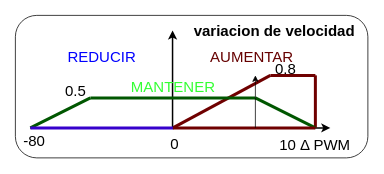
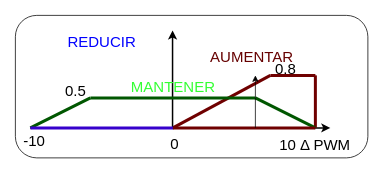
  <mxCell id="0" />
  <mxCell id="1" parent="0" />
  <mxCell id="2" value="" style="rounded=1;whiteSpace=wrap;html=1;fillColor=none;strokeColor=#000000;" parent="1" vertex="1"><mxGeometry x="20" y="20" width="470" height="190" as="geometry" /></mxCell>
  <mxCell id="3" value="" style="endArrow=classic;html=1;startArrow=none;startFill=0;endFill=1;strokeWidth=2;fontColor=#000000;strokeColor=#000000;" parent="1" edge="1"><mxGeometry width="50" height="50" relative="1" as="geometry"><mxPoint x="40" y="170" as="sourcePoint" /><mxPoint x="440" y="170" as="targetPoint" /></mxGeometry></mxCell>
  <mxCell id="4" value="0" style="edgeLabel;html=1;align=center;verticalAlign=middle;resizable=0;points=[];fontColor=#000000;fontSize=20;labelBackgroundColor=none;" parent="3" vertex="1" connectable="0"><mxGeometry x="-0.535" y="1" relative="1" as="geometry"><mxPoint x="98" y="21" as="offset" /></mxGeometry></mxCell>
  <mxCell id="5" value="10 Δ PWM" style="edgeLabel;align=center;verticalAlign=middle;resizable=0;points=[];fontColor=#000000;fontSize=20;labelBackgroundColor=none;" parent="3" vertex="1" connectable="0"><mxGeometry x="0.895" y="3" relative="1" as="geometry"><mxPoint y="23" as="offset" /></mxGeometry></mxCell>
  <mxCell id="6" value="" style="endArrow=none;html=1;fillColor=#008a00;strokeColor=#005700;strokeWidth=4;" parent="1" edge="1"><mxGeometry width="50" height="50" relative="1" as="geometry"><mxPoint x="40" y="170" as="sourcePoint" /><mxPoint x="120" y="130" as="targetPoint" /></mxGeometry></mxCell>
  <mxCell id="7" value="" style="endArrow=none;html=1;fillColor=#a20025;strokeColor=#6F0000;strokeWidth=4;" parent="1" edge="1"><mxGeometry width="50" height="50" relative="1" as="geometry"><mxPoint x="230" y="170" as="sourcePoint" /><mxPoint x="360" y="100" as="targetPoint" /></mxGeometry></mxCell>
  <mxCell id="8" value="" style="endArrow=none;html=1;fillColor=#a20025;strokeColor=#6F0000;strokeWidth=4;" parent="1" edge="1"><mxGeometry width="50" height="50" relative="1" as="geometry"><mxPoint x="420" y="170" as="sourcePoint" /><mxPoint x="420" y="100" as="targetPoint" /></mxGeometry></mxCell>
  <mxCell id="9" value="" style="endArrow=classic;html=1;startArrow=none;startFill=0;endFill=1;strokeWidth=2;fontColor=#000000;strokeColor=#000000;" parent="1" edge="1"><mxGeometry width="50" height="50" relative="1" as="geometry"><mxPoint x="229.57" y="170" as="sourcePoint" /><mxPoint x="229.57" y="40" as="targetPoint" /></mxGeometry></mxCell>
  <mxCell id="10" value="MANTENER" style="text;html=1;align=center;verticalAlign=middle;resizable=0;points=[];autosize=1;strokeColor=none;fillColor=none;fontColor=#33FF33;fontSize=20;" parent="1" vertex="1"><mxGeometry x="165" y="100" width="130" height="30" as="geometry" /></mxCell>
- <mxCell id="11" value="REDUCIR" style="text;html=1;align=center;verticalAlign=middle;resizable=0;points=[];autosize=1;fontColor=#0000FF;fontSize=20;" parent="1" vertex="1"><mxGeometry x="80" y="60" width="110" height="30" as="geometry" /></mxCell>
+ <mxCell id="11" value="REDUCIR" style="text;html=1;align=center;verticalAlign=middle;resizable=0;points=[];autosize=1;fontColor=#0000FF;fontSize=20;" parent="1" vertex="1"><mxGeometry x="80" y="40" width="110" height="30" as="geometry" /></mxCell>
  <mxCell id="12" value="" style="endArrow=none;html=1;fillColor=#008a00;strokeColor=#005700;strokeWidth=4;" parent="1" edge="1"><mxGeometry width="50" height="50" relative="1" as="geometry"><mxPoint x="340" y="130" as="sourcePoint" /><mxPoint x="420" y="170" as="targetPoint" /></mxGeometry></mxCell>
  <mxCell id="13" value="AUMENTAR" style="text;html=1;align=center;verticalAlign=middle;resizable=0;points=[];autosize=1;fontColor=#660000;fontSize=20;" parent="1" vertex="1"><mxGeometry x="270" y="60" width="130" height="30" as="geometry" /></mxCell>
- <mxCell id="14" value="-80" style="edgeLabel;html=1;align=center;verticalAlign=middle;resizable=0;points=[];fontColor=#000000;fontSize=20;labelBackgroundColor=none;" parent="1" vertex="1" connectable="0"><mxGeometry x="50" y="190" as="geometry"><mxPoint x="-6" y="-4" as="offset" /></mxGeometry></mxCell>
- <mxCell id="15" value="&lt;font style=&quot;font-size: 20px&quot;&gt;variacion de velocidad&lt;/font&gt;" style="text;strokeColor=none;fillColor=none;html=1;fontSize=24;fontStyle=1;verticalAlign=middle;align=center;fontColor=#000000;" parent="1" vertex="1"><mxGeometry x="250" y="20" width="230" height="40" as="geometry" /></mxCell>
+ <mxCell id="14" value="-10" style="edgeLabel;html=1;align=center;verticalAlign=middle;resizable=0;points=[];fontColor=#000000;fontSize=20;labelBackgroundColor=none;" parent="1" vertex="1" connectable="0"><mxGeometry x="50" y="190" as="geometry"><mxPoint x="-6" y="-4" as="offset" /></mxGeometry></mxCell>
  <mxCell id="16" value="" style="group" parent="1" vertex="1" connectable="0"><mxGeometry x="40" y="120" width="190.769" height="50" as="geometry" /></mxCell>
  <mxCell id="17" value="" style="endArrow=none;html=1;fontColor=#33FF33;strokeWidth=4;fillColor=#3333FF;strokeColor=#3700CC;" parent="16" edge="1"><mxGeometry width="50" height="50" relative="1" as="geometry"><mxPoint x="2.842e-14" y="50" as="sourcePoint" /><mxPoint x="190.769" y="50" as="targetPoint" /></mxGeometry></mxCell>
  <mxCell id="18" value="&lt;font style=&quot;font-size: 20px&quot; color=&quot;#000000&quot;&gt;0.5&lt;/font&gt;" style="text;html=1;align=center;verticalAlign=middle;resizable=0;points=[];autosize=1;strokeColor=none;fillColor=none;" parent="16" vertex="1"><mxGeometry x="40" y="-10" width="40" height="20" as="geometry" /></mxCell>
  <mxCell id="19" value="" style="endArrow=none;html=1;fillColor=#008a00;strokeColor=#005700;strokeWidth=4;" parent="1" edge="1"><mxGeometry width="50" height="50" relative="1" as="geometry"><mxPoint x="120" y="130" as="sourcePoint" /><mxPoint x="340" y="130" as="targetPoint" /></mxGeometry></mxCell>
  <mxCell id="20" value="" style="endArrow=none;html=1;fillColor=#a20025;strokeColor=#6F0000;strokeWidth=4;" parent="1" edge="1"><mxGeometry width="50" height="50" relative="1" as="geometry"><mxPoint x="230" y="170" as="sourcePoint" /><mxPoint x="420" y="170" as="targetPoint" /></mxGeometry></mxCell>
  <mxCell id="21" value="" style="endArrow=none;html=1;fillColor=#a20025;strokeColor=#6F0000;strokeWidth=4;" parent="1" edge="1"><mxGeometry width="50" height="50" relative="1" as="geometry"><mxPoint x="360" y="100" as="sourcePoint" /><mxPoint x="420" y="100" as="targetPoint" /></mxGeometry></mxCell>
  <mxCell id="22" value="" style="endArrow=classic;html=1;fillColor=#3333FF;strokeColor=#000000;" parent="1" edge="1"><mxGeometry width="50" height="50" relative="1" as="geometry"><mxPoint x="340" y="170" as="sourcePoint" /><mxPoint x="340" y="100" as="targetPoint" /></mxGeometry></mxCell>
  <mxCell id="23" value="&lt;font style=&quot;font-size: 20px&quot; color=&quot;#000000&quot;&gt;0.8&lt;/font&gt;" style="text;html=1;align=center;verticalAlign=middle;resizable=0;points=[];autosize=1;strokeColor=none;fillColor=none;" parent="1" vertex="1"><mxGeometry x="360" y="80" width="40" height="20" as="geometry" /></mxCell>
